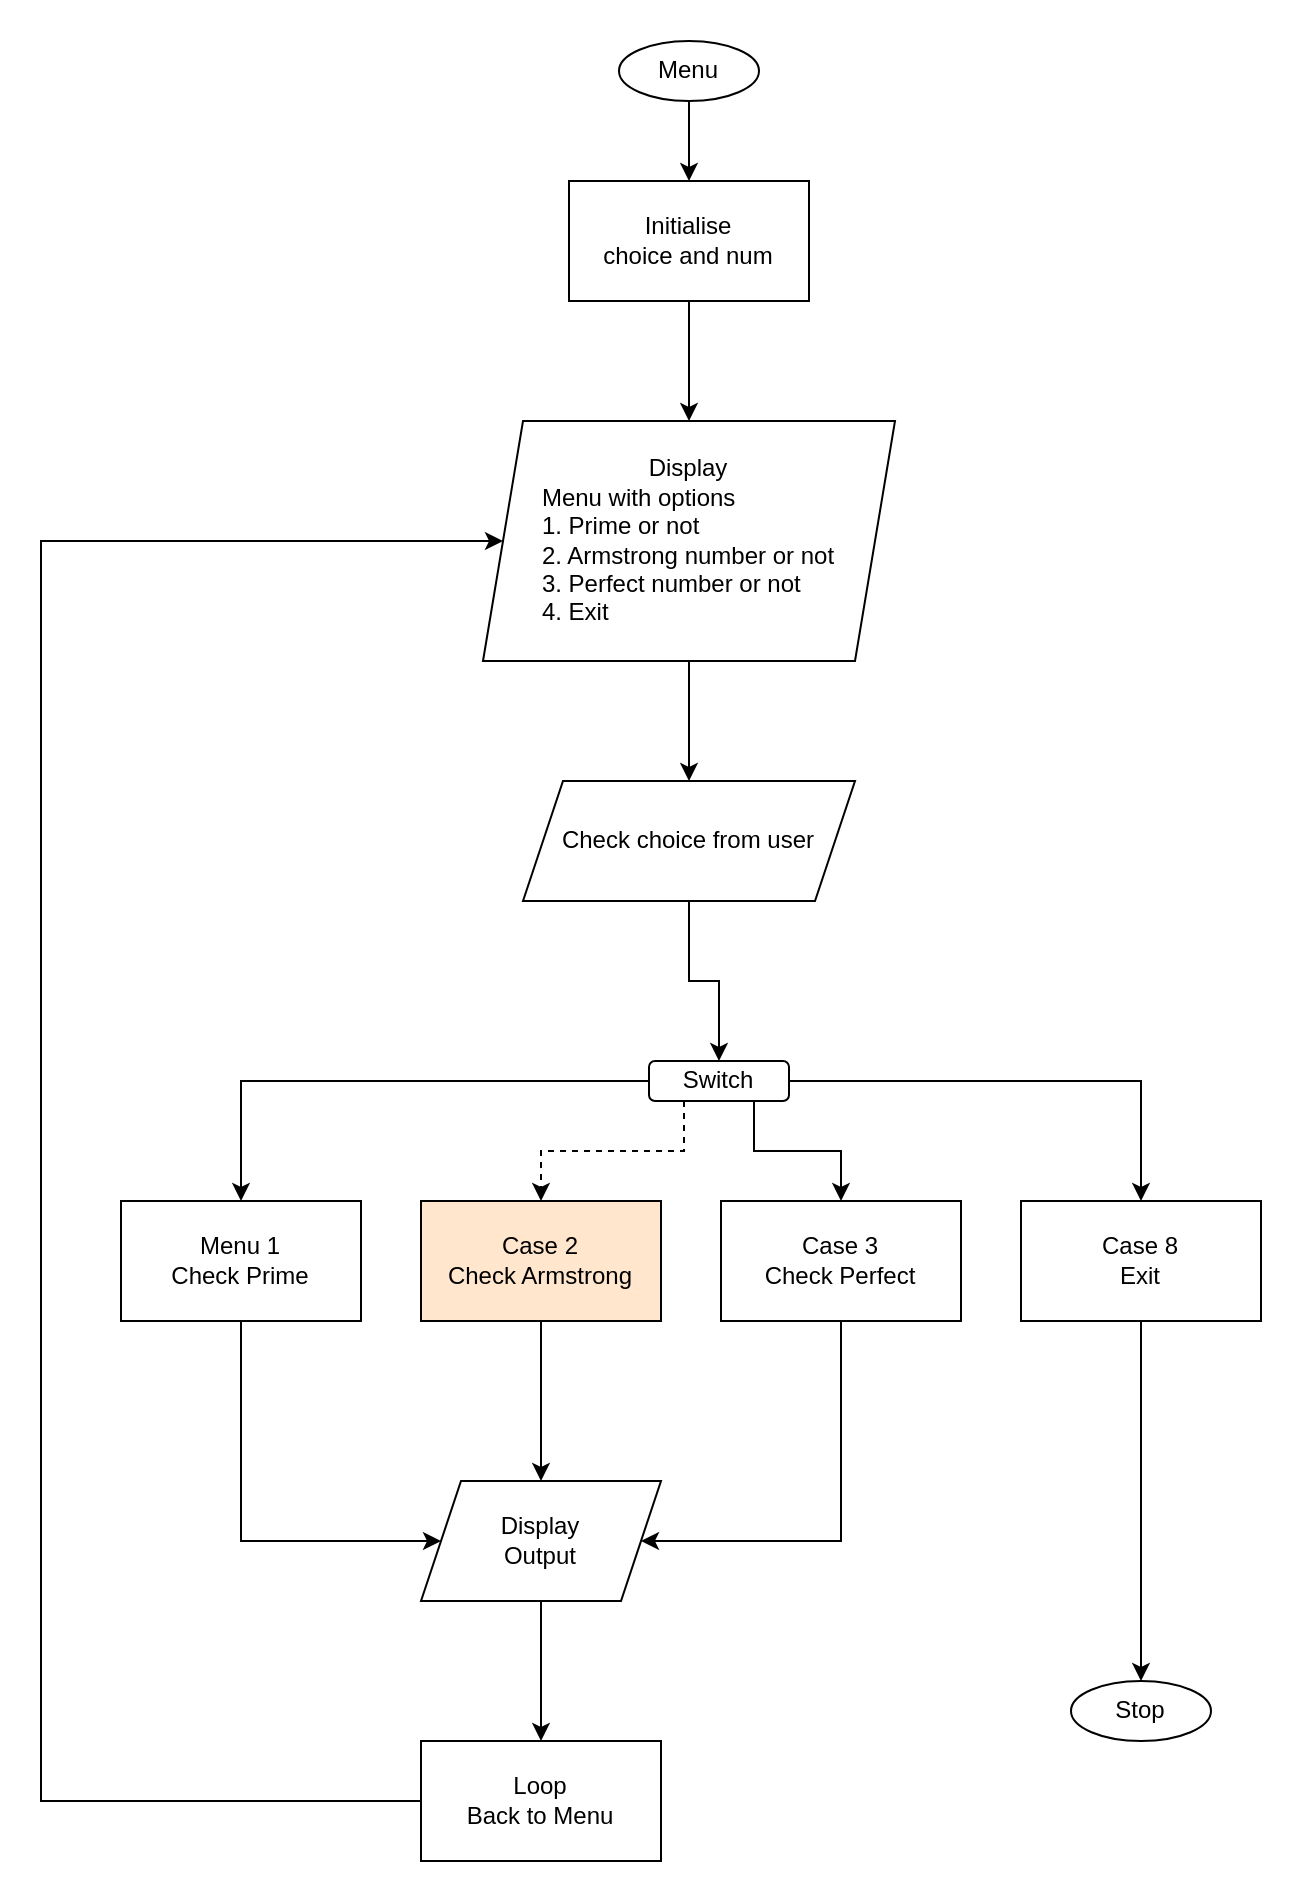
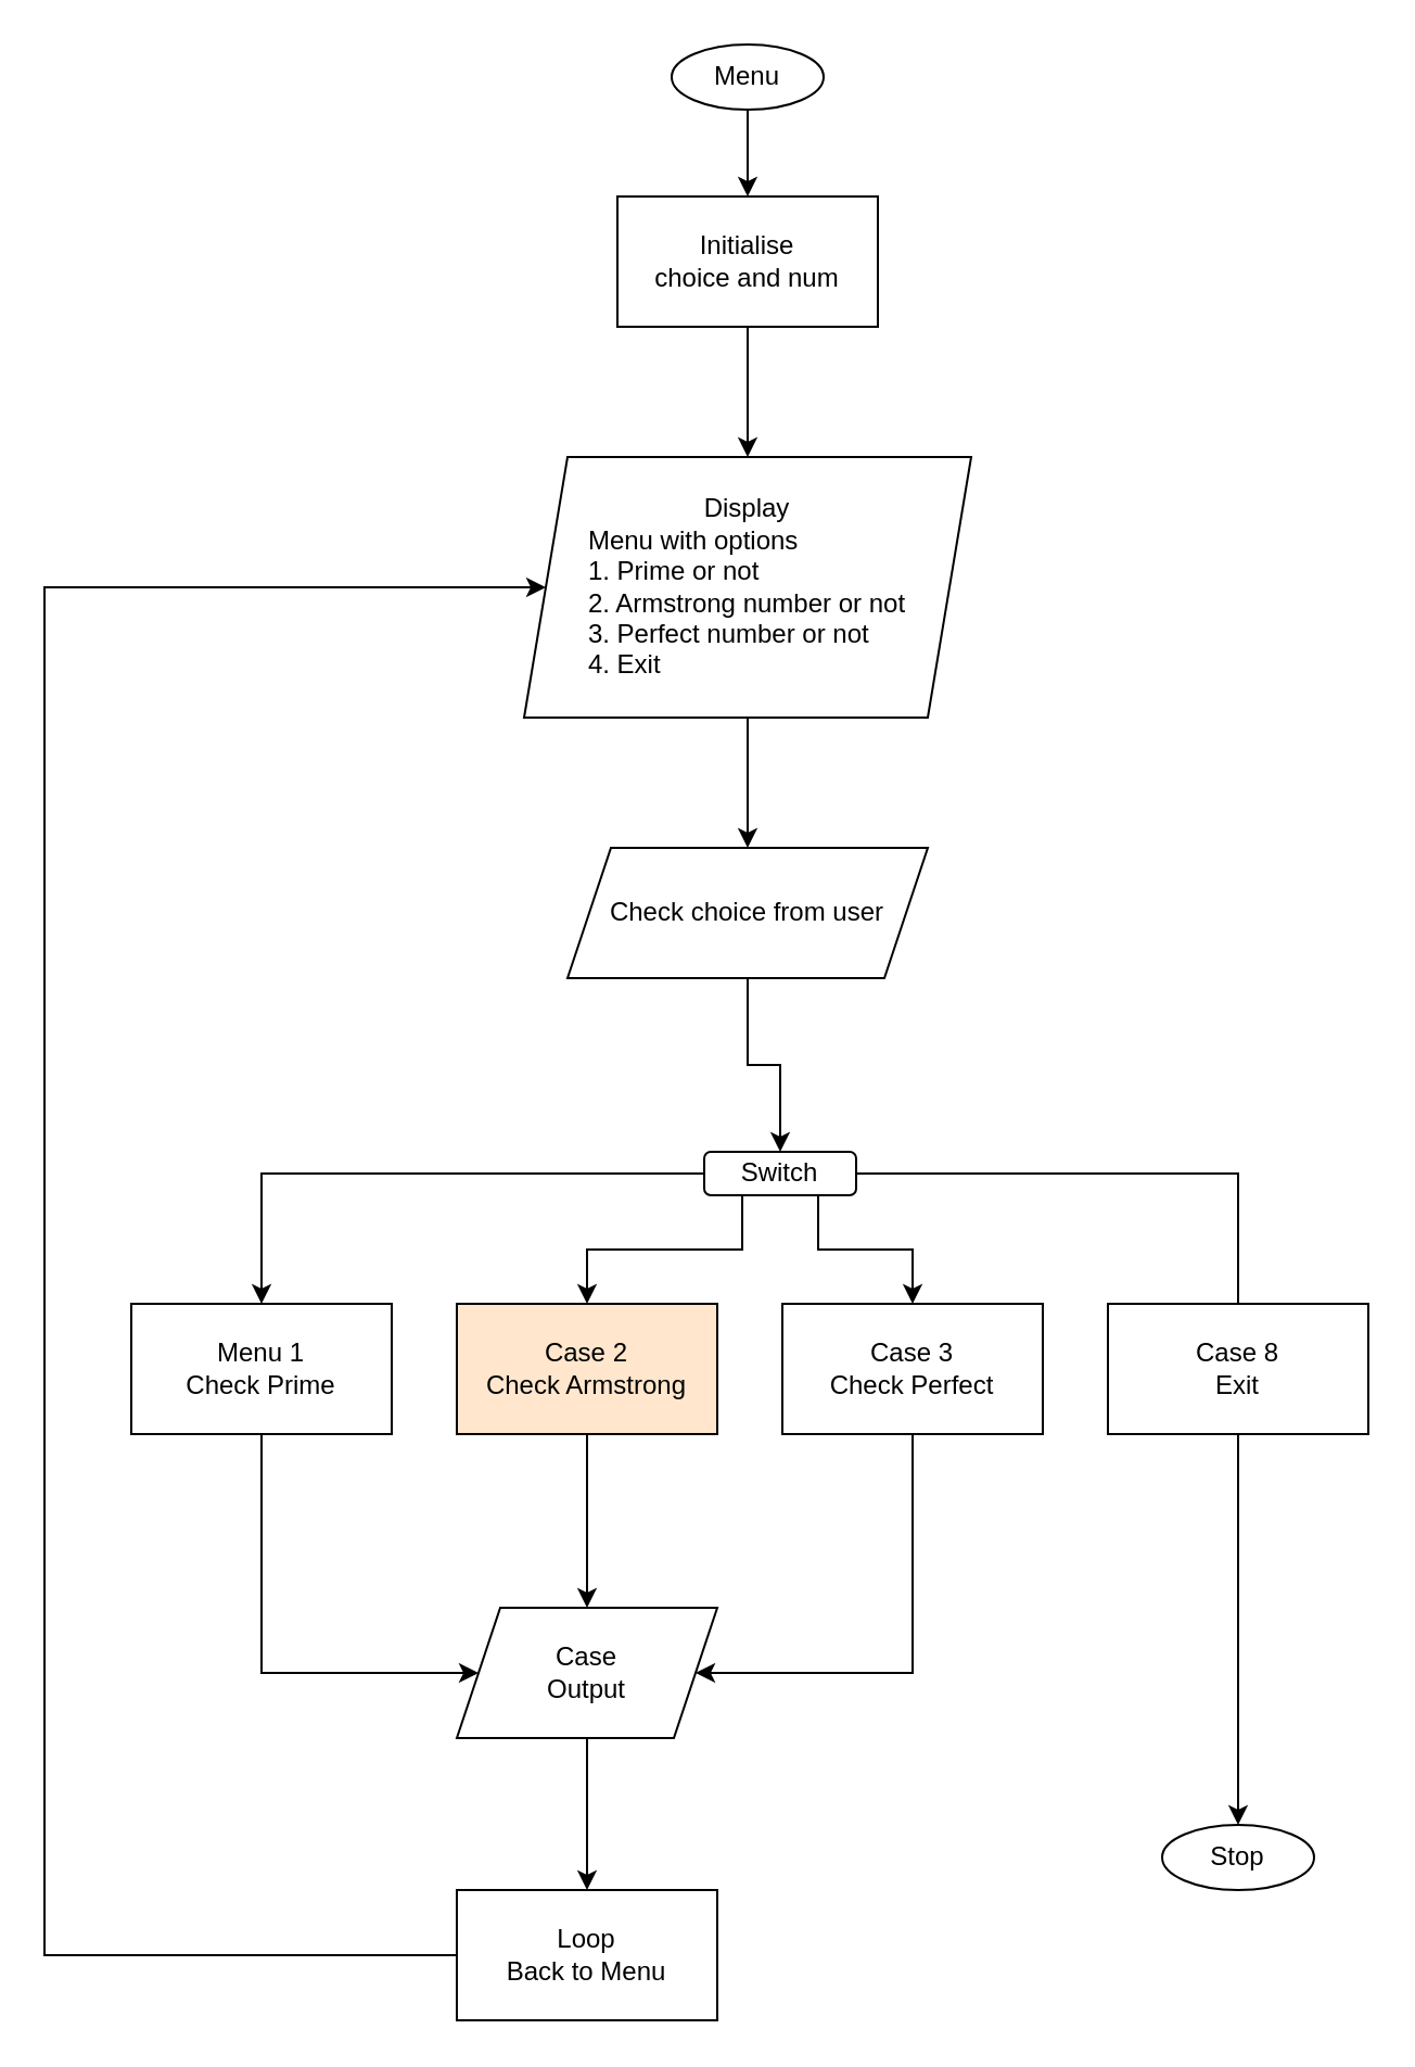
  <mxCell id="0" />
  <mxCell id="1" parent="0" />
  <mxCell id="2" style="edgeStyle=orthogonalEdgeStyle;rounded=0;orthogonalLoop=1;jettySize=auto;html=1;entryX=0.5;entryY=0;entryDx=0;entryDy=0;" edge="1" parent="1" source="3" target="5"><mxGeometry relative="1" as="geometry" /></mxCell>
  <mxCell id="3" value="Menu" style="ellipse;whiteSpace=wrap;html=1;" vertex="1" parent="1"><mxGeometry x="309" y="20" width="70" height="30" as="geometry" /></mxCell>
  <mxCell id="4" style="edgeStyle=orthogonalEdgeStyle;rounded=0;orthogonalLoop=1;jettySize=auto;html=1;entryX=0.5;entryY=0;entryDx=0;entryDy=0;" edge="1" parent="1" source="5" target="7"><mxGeometry relative="1" as="geometry" /></mxCell>
  <mxCell id="5" value="Initialise&lt;br&gt;choice and num" style="rounded=0;whiteSpace=wrap;html=1;" vertex="1" parent="1"><mxGeometry x="284" y="90" width="120" height="60" as="geometry" /></mxCell>
  <mxCell id="6" style="edgeStyle=orthogonalEdgeStyle;rounded=0;orthogonalLoop=1;jettySize=auto;html=1;" edge="1" parent="1" source="7" target="14"><mxGeometry relative="1" as="geometry" /></mxCell>
  <mxCell id="7" value="Display&lt;br&gt;&lt;div style=&quot;text-align: left;&quot;&gt;&lt;span style=&quot;background-color: initial;&quot;&gt;Menu with options&lt;/span&gt;&lt;/div&gt;&lt;div style=&quot;text-align: left;&quot;&gt;&lt;span style=&quot;background-color: initial;&quot;&gt;1. Prime or not&lt;/span&gt;&lt;/div&gt;&lt;div style=&quot;text-align: left;&quot;&gt;&lt;span style=&quot;background-color: initial;&quot;&gt;2. Armstrong number or not&lt;/span&gt;&lt;/div&gt;&lt;div style=&quot;text-align: left;&quot;&gt;&lt;span style=&quot;background-color: initial;&quot;&gt;3. Perfect number or not&lt;/span&gt;&lt;/div&gt;&lt;div style=&quot;text-align: left;&quot;&gt;&lt;span style=&quot;background-color: initial;&quot;&gt;4. Exit&lt;/span&gt;&lt;/div&gt;" style="shape=parallelogram;perimeter=parallelogramPerimeter;whiteSpace=wrap;html=1;fixedSize=1;" vertex="1" parent="1"><mxGeometry x="241" y="210" width="206" height="120" as="geometry" /></mxCell>
  <mxCell id="8" style="edgeStyle=orthogonalEdgeStyle;rounded=0;orthogonalLoop=1;jettySize=auto;html=1;entryX=0.5;entryY=0;entryDx=0;entryDy=0;" edge="1" parent="1" source="12" target="16"><mxGeometry relative="1" as="geometry" /></mxCell>
- <mxCell id="9" style="edgeStyle=orthogonalEdgeStyle;rounded=0;orthogonalLoop=1;jettySize=auto;html=1;exitX=0.25;exitY=1;exitDx=0;exitDy=0;dashed=1;" edge="1" parent="1" source="12" target="18"><mxGeometry relative="1" as="geometry" /></mxCell>
+ <mxCell id="9" style="edgeStyle=orthogonalEdgeStyle;rounded=0;orthogonalLoop=1;jettySize=auto;html=1;exitX=0.25;exitY=1;exitDx=0;exitDy=0;" edge="1" parent="1" source="12" target="18"><mxGeometry relative="1" as="geometry" /></mxCell>
  <mxCell id="10" style="edgeStyle=orthogonalEdgeStyle;rounded=0;orthogonalLoop=1;jettySize=auto;html=1;exitX=0.75;exitY=1;exitDx=0;exitDy=0;entryX=0.5;entryY=0;entryDx=0;entryDy=0;" edge="1" parent="1" source="12" target="20"><mxGeometry relative="1" as="geometry" /></mxCell>
- <mxCell id="11" style="edgeStyle=orthogonalEdgeStyle;rounded=0;orthogonalLoop=1;jettySize=auto;html=1;" edge="1" parent="1" source="12" target="22"><mxGeometry relative="1" as="geometry" /></mxCell>
+ <mxCell id="11" style="edgeStyle=orthogonalEdgeStyle;rounded=0;orthogonalLoop=1;jettySize=auto;html=1;endArrow=none;" edge="1" parent="1" source="12" target="22"><mxGeometry relative="1" as="geometry" /></mxCell>
  <mxCell id="12" value="Switch" style="rounded=1;whiteSpace=wrap;html=1;" vertex="1" parent="1"><mxGeometry x="324" y="530" width="70" height="20" as="geometry" /></mxCell>
  <mxCell id="13" style="edgeStyle=orthogonalEdgeStyle;rounded=0;orthogonalLoop=1;jettySize=auto;html=1;entryX=0.5;entryY=0;entryDx=0;entryDy=0;" edge="1" parent="1" source="14" target="12"><mxGeometry relative="1" as="geometry" /></mxCell>
  <mxCell id="14" value="Check choice from user" style="shape=parallelogram;perimeter=parallelogramPerimeter;whiteSpace=wrap;html=1;fixedSize=1;" vertex="1" parent="1"><mxGeometry x="261" y="390" width="166" height="60" as="geometry" /></mxCell>
  <mxCell id="15" style="edgeStyle=orthogonalEdgeStyle;rounded=0;orthogonalLoop=1;jettySize=auto;html=1;entryX=0;entryY=0.5;entryDx=0;entryDy=0;" edge="1" parent="1" source="16" target="24"><mxGeometry relative="1" as="geometry"><Array as="points"><mxPoint x="120" y="770" /></Array></mxGeometry></mxCell>
  <mxCell id="16" value="Menu 1&lt;br&gt;Check Prime" style="rounded=0;whiteSpace=wrap;html=1;" vertex="1" parent="1"><mxGeometry x="60" y="600" width="120" height="60" as="geometry" /></mxCell>
  <mxCell id="17" style="edgeStyle=orthogonalEdgeStyle;rounded=0;orthogonalLoop=1;jettySize=auto;html=1;" edge="1" parent="1" source="18" target="24"><mxGeometry relative="1" as="geometry" /></mxCell>
  <mxCell id="18" value="Case 2&lt;br&gt;Check Armstrong" style="rounded=0;whiteSpace=wrap;html=1;fillColor=#ffe6cc;" vertex="1" parent="1"><mxGeometry x="210" y="600" width="120" height="60" as="geometry" /></mxCell>
  <mxCell id="19" style="edgeStyle=orthogonalEdgeStyle;rounded=0;orthogonalLoop=1;jettySize=auto;html=1;entryX=1;entryY=0.5;entryDx=0;entryDy=0;" edge="1" parent="1" source="20" target="24"><mxGeometry relative="1" as="geometry"><Array as="points"><mxPoint x="420" y="770" /></Array></mxGeometry></mxCell>
  <mxCell id="20" value="Case 3&lt;br&gt;Check Perfect" style="rounded=0;whiteSpace=wrap;html=1;" vertex="1" parent="1"><mxGeometry x="360" y="600" width="120" height="60" as="geometry" /></mxCell>
  <mxCell id="21" style="edgeStyle=orthogonalEdgeStyle;rounded=0;orthogonalLoop=1;jettySize=auto;html=1;" edge="1" parent="1" source="22" target="27"><mxGeometry relative="1" as="geometry" /></mxCell>
  <mxCell id="22" value="Case 8&lt;br&gt;Exit" style="rounded=0;whiteSpace=wrap;html=1;" vertex="1" parent="1"><mxGeometry x="510" y="600" width="120" height="60" as="geometry" /></mxCell>
  <mxCell id="23" style="edgeStyle=orthogonalEdgeStyle;rounded=0;orthogonalLoop=1;jettySize=auto;html=1;entryX=0.5;entryY=0;entryDx=0;entryDy=0;" edge="1" parent="1" source="24" target="26"><mxGeometry relative="1" as="geometry" /></mxCell>
- <mxCell id="24" value="Display&lt;br&gt;Output" style="shape=parallelogram;perimeter=parallelogramPerimeter;whiteSpace=wrap;html=1;fixedSize=1;" vertex="1" parent="1"><mxGeometry x="210" y="740" width="120" height="60" as="geometry" /></mxCell>
+ <mxCell id="24" value="Case&lt;br&gt;Output" style="shape=parallelogram;perimeter=parallelogramPerimeter;whiteSpace=wrap;html=1;fixedSize=1;" vertex="1" parent="1"><mxGeometry x="210" y="740" width="120" height="60" as="geometry" /></mxCell>
  <mxCell id="25" style="edgeStyle=orthogonalEdgeStyle;rounded=0;orthogonalLoop=1;jettySize=auto;html=1;entryX=0;entryY=0.5;entryDx=0;entryDy=0;" edge="1" parent="1" source="26" target="7"><mxGeometry relative="1" as="geometry"><Array as="points"><mxPoint x="20" y="900" /><mxPoint x="20" y="270" /></Array></mxGeometry></mxCell>
  <mxCell id="26" value="Loop&lt;br&gt;Back to Menu" style="rounded=0;whiteSpace=wrap;html=1;" vertex="1" parent="1"><mxGeometry x="210" y="870" width="120" height="60" as="geometry" /></mxCell>
  <mxCell id="27" value="Stop" style="ellipse;whiteSpace=wrap;html=1;" vertex="1" parent="1"><mxGeometry x="535" y="840" width="70" height="30" as="geometry" /></mxCell>
